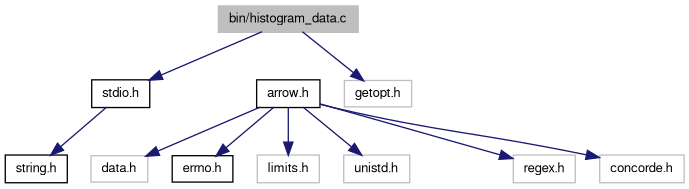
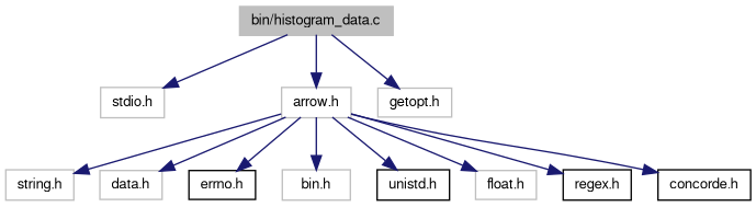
  digraph {
    node [color=grey75 fontname=FreeSans fontsize=10 shape=record]
    edge [color=midnightblue fontname=FreeSans fontsize=10 labelfontname=FreeSans labelfontsize=10 style=solid]
    n1 [fillcolor=grey75 fontcolor=black height=0.2 label="bin/histogram_data.c" style=filled width=0.4]
-   n2 [color=black height=0.2 label="arrow.h" width=0.4]
-   n3 [color=black height=0.2 label="stdio.h" width=0.4]
+   n2 [height=0.2 label="arrow.h" width=0.4]
+   n3 [height=0.2 label="stdio.h" width=0.4]
    n4 [height=0.2 label="getopt.h" width=0.4]
    n5 [height=0.2 label="data.h" width=0.4]
-   n6 [color=black height=0.2 label="string.h" width=0.4]
+   n6 [height=0.2 label="string.h" width=0.4]
    n7 [color=black height=0.2 label="errno.h" width=0.4]
-   n8 [height=0.2 label="limits.h" width=0.4]
-   n9 [height=0.2 label="unistd.h" width=0.4]
-   n11 [height=0.2 label="regex.h" width=0.4]
-   n12 [height=0.2 label="concorde.h" width=0.4]
+   n8 [height=0.2 label="bin.h" width=0.4]
+   n9 [color=black height=0.2 label="unistd.h" width=0.4]
+   n10 [height=0.2 label="float.h" width=0.4]
+   n11 [color=black height=0.2 label="regex.h" width=0.4]
+   n12 [color=black height=0.2 label="concorde.h" width=0.4]
+   n1 -> n2
    n1 -> n3
    n1 -> n4
    n2 -> n5
-   n3 -> n6
+   n2 -> n6
    n2 -> n7
    n2 -> n8
    n2 -> n9
+   n2 -> n10
    n2 -> n11
    n2 -> n12
  }
